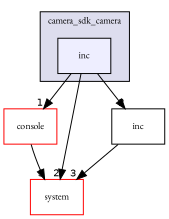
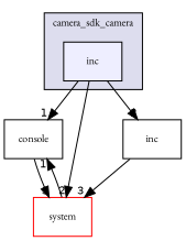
  digraph {
    compound=true
    fontname="EB Garamond"
    node [fillcolor=white fontname="EB Garamond" fontsize=10 shape=box style=filled]
    edge [fontname="EB Garamond" headlabel=1 labeldistance=1.5 labelfontname=Helvetica labelfontsize=10]
    n1 [fillcolor="#eeeeff" label=inc pencolor=black]
-   n2 [color=red label=console]
+   n2 [color=black label=console]
    n3 [color=red label=system]
    n4 [label=inc fillcolor="" style=""]
    subgraph cluster_1 {
      bgcolor="#ddddee"
      fontsize=10
      label=camera_sdk_camera
      pencolor=black
      n1
    }
    n1 -> n2
    n1 -> n3 [headlabel=2]
    n1 -> n4 [headlabel=2]
    n2 -> n3 [headlabel=3]
+   n3 -> n2
    n4 -> n3 [headlabel=3]
  }
